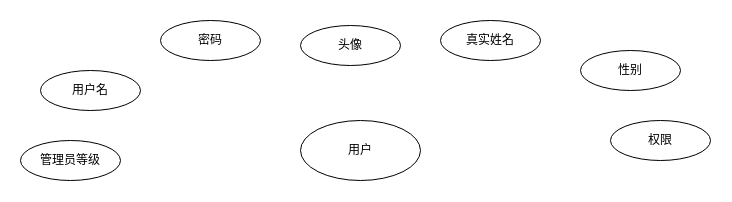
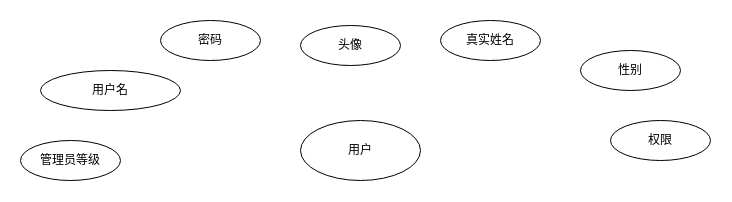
  <mxCell id="0" />
  <mxCell id="1" parent="0" />
  <mxCell id="2" value="用户" style="ellipse;whiteSpace=wrap;html=1;" vertex="1" parent="1"><mxGeometry x="300" y="120" width="120" height="60" as="geometry" /></mxCell>
- <mxCell id="3" value="用户名" style="ellipse;whiteSpace=wrap;html=1;align=center;" vertex="1" parent="1"><mxGeometry x="40" y="70" width="100" height="40" as="geometry" /></mxCell>
+ <mxCell id="3" value="用户名" style="ellipse;whiteSpace=wrap;html=1;align=center;" vertex="1" parent="1"><mxGeometry x="40" y="70" width="140" height="40" as="geometry" /></mxCell>
  <mxCell id="4" value="密码" style="ellipse;whiteSpace=wrap;html=1;align=center;" vertex="1" parent="1"><mxGeometry x="160" y="20" width="100" height="40" as="geometry" /></mxCell>
  <mxCell id="5" value="头像" style="ellipse;whiteSpace=wrap;html=1;align=center;" vertex="1" parent="1"><mxGeometry x="300" y="25" width="100" height="40" as="geometry" /></mxCell>
  <mxCell id="6" value="真实姓名" style="ellipse;whiteSpace=wrap;html=1;align=center;" vertex="1" parent="1"><mxGeometry x="440" y="20" width="100" height="40" as="geometry" /></mxCell>
  <mxCell id="7" value="性别" style="ellipse;whiteSpace=wrap;html=1;align=center;" vertex="1" parent="1"><mxGeometry x="580" y="50" width="100" height="40" as="geometry" /></mxCell>
  <mxCell id="8" value="权限" style="ellipse;whiteSpace=wrap;html=1;align=center;" vertex="1" parent="1"><mxGeometry x="610" y="120" width="100" height="40" as="geometry" /></mxCell>
  <mxCell id="9" value="管理员等级" style="ellipse;whiteSpace=wrap;html=1;align=center;" vertex="1" parent="1"><mxGeometry x="20" y="140" width="100" height="40" as="geometry" /></mxCell>
